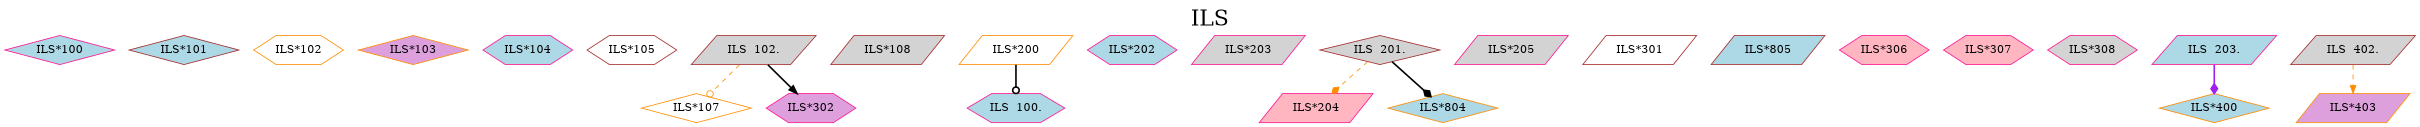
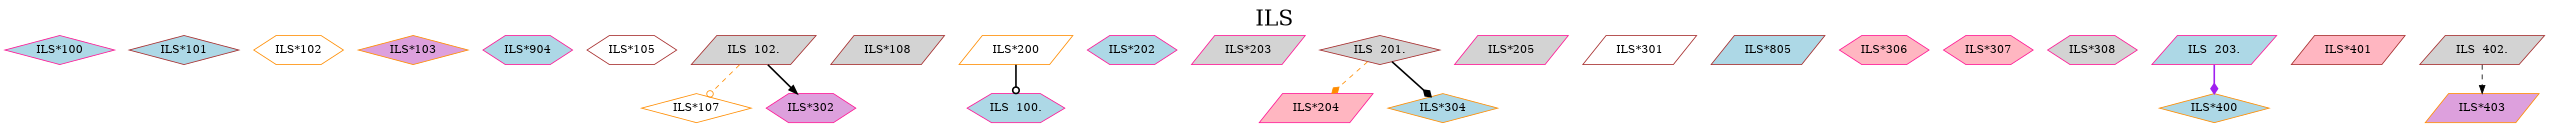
  digraph {
    fontsize=27
    label=ILS
    labelloc=t
    node [color=deeppink fillcolor=lightblue shape=parallelogram style=filled]
    edge [arrowhead=diamond color=darkorange style=bold]
    "ILS*100" [shape=diamond]
    "ILS*101" [color=brown shape=diamond]
    "ILS*102" [color=darkorange fillcolor=white shape=hexagon]
    "ILS*103" [color=darkorange fillcolor=plum shape=diamond]
-   "ILS*104" [shape=hexagon]
+   "ILS*104" [shape=hexagon label="ILS*904"]
    "ILS*105" [color=brown fillcolor=white shape=hexagon]
    "ILS  102." [color=brown fillcolor=lightgrey]
    "ILS*107" [color=darkorange fillcolor=white shape=diamond]
    "ILS*302" [fillcolor=plum shape=hexagon]
    "ILS*108" [color=brown fillcolor=lightgrey]
    "ILS  100." [shape=hexagon]
    "ILS*200" [color=darkorange fillcolor=white]
    "ILS*202" [shape=hexagon]
    "ILS*203" [fillcolor=lightgrey]
    "ILS  201." [color=brown fillcolor=lightgrey shape=diamond]
    "ILS*204" [fillcolor=lightpink]
-   "ILS*304" [color=darkorange shape=diamond label="ILS*804"]
+   "ILS*304" [color=darkorange shape=diamond]
    "ILS*205" [fillcolor=lightgrey]
    "ILS*301" [color=brown fillcolor=white]
    n20 [color=brown label="ILS*805"]
    "ILS*306" [fillcolor=lightpink shape=hexagon]
    "ILS*307" [fillcolor=lightpink shape=hexagon]
    "ILS*308" [fillcolor=lightgrey shape=hexagon]
    "ILS*400" [color=darkorange shape=diamond]
    "ILS  203."
+   "ILS*401" [color=brown fillcolor=lightpink]
    "ILS  402." [color=brown fillcolor=lightgrey]
    "ILS*403" [color=darkorange fillcolor=plum]
    "ILS  102." -> "ILS*107" [arrowhead=odot style=dashed]
    "ILS  102." -> "ILS*302" [arrowhead=normal color=black]
    "ILS*200" -> "ILS  100." [arrowhead=odot color=black]
    "ILS  201." -> "ILS*204" [style=dashed]
    "ILS  201." -> "ILS*304" [color=black]
    "ILS  203." -> "ILS*400" [color=purple]
-   "ILS  402." -> "ILS*403" [arrowhead=normal style=dashed]
+   "ILS  402." -> "ILS*403" [arrowhead=normal color=black style=dashed]
  }
